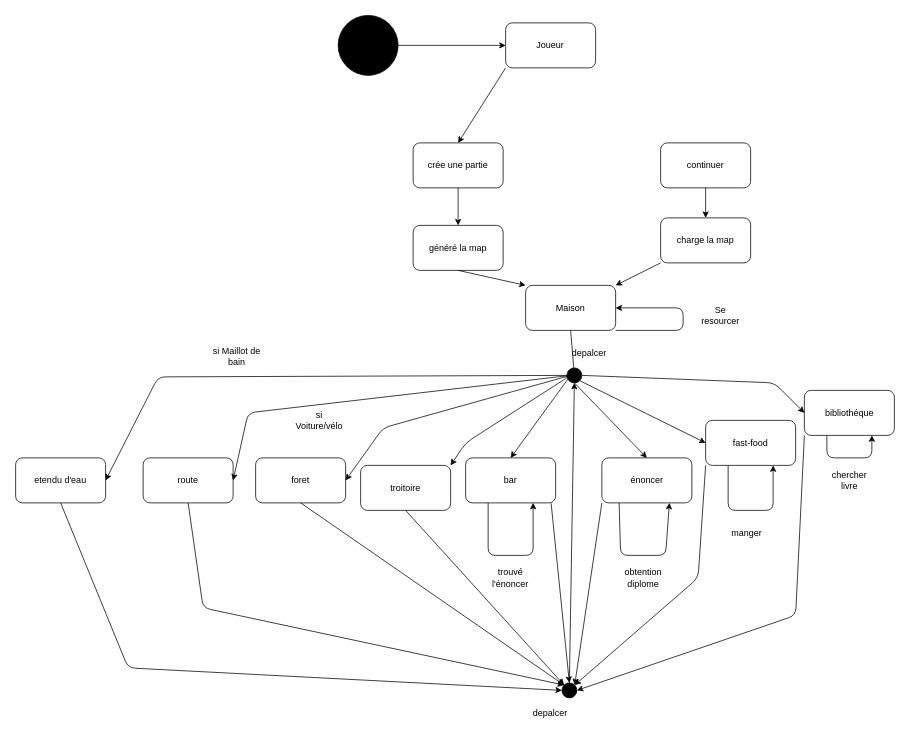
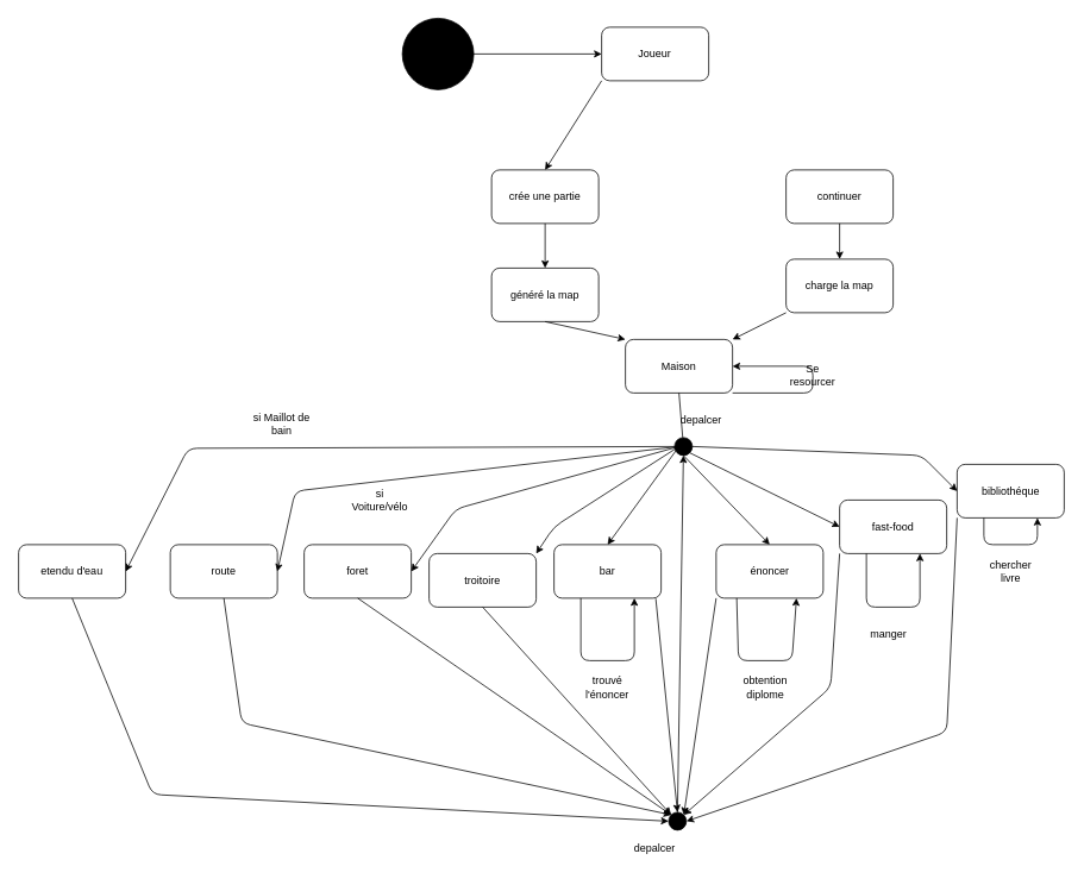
  <mxCell id="0" />
  <mxCell id="1" parent="0" />
  <mxCell id="2" value="" style="ellipse;whiteSpace=wrap;html=1;aspect=fixed;fillColor=#000000;" vertex="1" parent="1"><mxGeometry x="450" y="20" width="80" height="80" as="geometry" /></mxCell>
  <mxCell id="3" value="Joueur" style="rounded=1;whiteSpace=wrap;html=1;" vertex="1" parent="1"><mxGeometry x="673.34" y="30" width="120" height="60" as="geometry" /></mxCell>
  <mxCell id="4" value="" style="endArrow=classic;html=1;exitX=1;exitY=0.5;exitDx=0;exitDy=0;entryX=0;entryY=0.5;entryDx=0;entryDy=0;" edge="1" parent="1" source="2" target="3"><mxGeometry width="50" height="50" relative="1" as="geometry"><mxPoint x="540" y="50" as="sourcePoint" /><mxPoint x="840" y="340" as="targetPoint" /></mxGeometry></mxCell>
  <mxCell id="5" value="charge la map" style="rounded=1;whiteSpace=wrap;html=1;fillColor=#FFFFFF;" vertex="1" parent="1"><mxGeometry x="880" y="290" width="120" height="60" as="geometry" /></mxCell>
  <mxCell id="6" value="généré la map" style="rounded=1;whiteSpace=wrap;html=1;fillColor=#FFFFFF;" vertex="1" parent="1"><mxGeometry x="550" y="300" width="120" height="60" as="geometry" /></mxCell>
  <mxCell id="7" value="Maison" style="rounded=1;whiteSpace=wrap;html=1;fillColor=#FFFFFF;" vertex="1" parent="1"><mxGeometry x="700" y="380" width="120" height="60" as="geometry" /></mxCell>
  <mxCell id="8" value="" style="endArrow=classic;html=1;exitX=0.5;exitY=1;exitDx=0;exitDy=0;entryX=0;entryY=0;entryDx=0;entryDy=0;" edge="1" parent="1" source="6" target="7"><mxGeometry width="50" height="50" relative="1" as="geometry"><mxPoint x="750" y="380" as="sourcePoint" /><mxPoint x="800" y="330" as="targetPoint" /></mxGeometry></mxCell>
  <mxCell id="9" value="" style="endArrow=classic;html=1;entryX=1;entryY=0;entryDx=0;entryDy=0;exitX=0;exitY=1;exitDx=0;exitDy=0;" edge="1" parent="1" source="5" target="7"><mxGeometry width="50" height="50" relative="1" as="geometry"><mxPoint x="750" y="380" as="sourcePoint" /><mxPoint x="800" y="330" as="targetPoint" /></mxGeometry></mxCell>
  <mxCell id="10" value="" style="endArrow=classic;html=1;entryX=1;entryY=0.5;entryDx=0;entryDy=0;exitX=1;exitY=1;exitDx=0;exitDy=0;" edge="1" parent="1" source="7" target="7"><mxGeometry width="50" height="50" relative="1" as="geometry"><mxPoint x="750" y="610" as="sourcePoint" /><mxPoint x="800" y="560" as="targetPoint" /><Array as="points"><mxPoint x="910" y="440" /><mxPoint x="910" y="410" /></Array></mxGeometry></mxCell>
- <mxCell id="11" value="Se resourcer" style="text;html=1;strokeColor=none;fillColor=none;align=center;verticalAlign=middle;whiteSpace=wrap;rounded=0;" vertex="1" parent="1"><mxGeometry x="930" y="400" width="60" height="40" as="geometry" /></mxCell>
+ <mxCell id="11" value="Se resourcer" style="text;html=1;strokeColor=none;fillColor=none;align=center;verticalAlign=middle;whiteSpace=wrap;rounded=0;" vertex="1" parent="1"><mxGeometry x="880" y="400" width="60" height="40" as="geometry" /></mxCell>
  <mxCell id="12" value="bibliothéque" style="rounded=1;whiteSpace=wrap;html=1;fillColor=#FFFFFF;" vertex="1" parent="1"><mxGeometry x="1071.66" y="520" width="120" height="60" as="geometry" /></mxCell>
  <mxCell id="13" value="depalcer" style="text;html=1;strokeColor=none;fillColor=none;align=center;verticalAlign=middle;whiteSpace=wrap;rounded=0;" vertex="1" parent="1"><mxGeometry x="750" y="450" width="70" height="40" as="geometry" /></mxCell>
  <mxCell id="14" value="fast-food" style="rounded=1;whiteSpace=wrap;html=1;fillColor=#FFFFFF;" vertex="1" parent="1"><mxGeometry x="940" y="560" width="120" height="60" as="geometry" /></mxCell>
  <mxCell id="15" value="" style="endArrow=none;html=1;exitX=0.5;exitY=1;exitDx=0;exitDy=0;" edge="1" parent="1" source="41"><mxGeometry width="50" height="50" relative="1" as="geometry"><mxPoint x="750" y="490" as="sourcePoint" /><mxPoint x="760" y="500" as="targetPoint" /></mxGeometry></mxCell>
  <mxCell id="16" value="énoncer" style="rounded=1;whiteSpace=wrap;html=1;fillColor=#FFFFFF;" vertex="1" parent="1"><mxGeometry x="801.66" y="610" width="120" height="60" as="geometry" /></mxCell>
  <mxCell id="17" value="bar" style="rounded=1;whiteSpace=wrap;html=1;fillColor=#FFFFFF;" vertex="1" parent="1"><mxGeometry x="620" y="610" width="120" height="60" as="geometry" /></mxCell>
  <mxCell id="18" value="" style="endArrow=classic;html=1;entryX=0;entryY=0.5;entryDx=0;entryDy=0;exitX=1;exitY=0.5;exitDx=0;exitDy=0;" edge="1" parent="1" source="41" target="12"><mxGeometry width="50" height="50" relative="1" as="geometry"><mxPoint x="811.66" y="500" as="sourcePoint" /><mxPoint x="891.66" y="510" as="targetPoint" /><Array as="points"><mxPoint x="1031.66" y="510" /></Array></mxGeometry></mxCell>
  <mxCell id="19" value="" style="endArrow=classic;html=1;entryX=0;entryY=0.5;entryDx=0;entryDy=0;exitX=1;exitY=1;exitDx=0;exitDy=0;" edge="1" parent="1" source="41" target="14"><mxGeometry width="50" height="50" relative="1" as="geometry"><mxPoint x="811.66" y="500" as="sourcePoint" /><mxPoint x="901.66" y="440" as="targetPoint" /></mxGeometry></mxCell>
  <mxCell id="20" value="" style="endArrow=classic;html=1;entryX=0.5;entryY=0;entryDx=0;entryDy=0;exitX=0.5;exitY=1;exitDx=0;exitDy=0;" edge="1" parent="1" source="41" target="16"><mxGeometry width="50" height="50" relative="1" as="geometry"><mxPoint x="811.66" y="500" as="sourcePoint" /><mxPoint x="911.66" y="450" as="targetPoint" /></mxGeometry></mxCell>
  <mxCell id="21" value="" style="endArrow=classic;html=1;entryX=0.5;entryY=0;entryDx=0;entryDy=0;" edge="1" parent="1" target="17"><mxGeometry width="50" height="50" relative="1" as="geometry"><mxPoint x="760" y="500" as="sourcePoint" /><mxPoint x="870" y="460" as="targetPoint" /></mxGeometry></mxCell>
  <mxCell id="22" value="troitoire" style="rounded=1;whiteSpace=wrap;html=1;fillColor=#FFFFFF;" vertex="1" parent="1"><mxGeometry x="480" y="620" width="120" height="60" as="geometry" /></mxCell>
  <mxCell id="23" value="route" style="rounded=1;whiteSpace=wrap;html=1;fillColor=#FFFFFF;" vertex="1" parent="1"><mxGeometry x="190" y="610" width="120" height="60" as="geometry" /></mxCell>
  <mxCell id="24" value="foret" style="rounded=1;whiteSpace=wrap;html=1;fillColor=#FFFFFF;" vertex="1" parent="1"><mxGeometry x="340" y="610" width="120" height="60" as="geometry" /></mxCell>
  <mxCell id="25" value="" style="endArrow=classic;html=1;entryX=1;entryY=0;entryDx=0;entryDy=0;" edge="1" parent="1" target="22"><mxGeometry width="50" height="50" relative="1" as="geometry"><mxPoint x="760" y="500" as="sourcePoint" /><mxPoint x="970" y="440" as="targetPoint" /><Array as="points"><mxPoint x="620" y="590" /></Array></mxGeometry></mxCell>
  <mxCell id="26" value="" style="endArrow=classic;html=1;entryX=1;entryY=0.5;entryDx=0;entryDy=0;" edge="1" parent="1" target="23"><mxGeometry width="50" height="50" relative="1" as="geometry"><mxPoint x="760" y="500" as="sourcePoint" /><mxPoint x="970" y="440" as="targetPoint" /><Array as="points"><mxPoint x="330" y="550" /></Array></mxGeometry></mxCell>
  <mxCell id="27" value="" style="endArrow=classic;html=1;entryX=1;entryY=0.5;entryDx=0;entryDy=0;" edge="1" parent="1" target="24"><mxGeometry width="50" height="50" relative="1" as="geometry"><mxPoint x="760" y="500" as="sourcePoint" /><mxPoint x="970" y="440" as="targetPoint" /><Array as="points"><mxPoint x="510" y="570" /></Array></mxGeometry></mxCell>
  <mxCell id="28" value="" style="endArrow=classic;html=1;entryX=0.75;entryY=1;entryDx=0;entryDy=0;exitX=0.25;exitY=1;exitDx=0;exitDy=0;" edge="1" parent="1" source="12" target="12"><mxGeometry width="50" height="50" relative="1" as="geometry"><mxPoint x="1091.66" y="600" as="sourcePoint" /><mxPoint x="1141.66" y="570" as="targetPoint" /><Array as="points"><mxPoint x="1101.66" y="610" /><mxPoint x="1161.66" y="610" /></Array></mxGeometry></mxCell>
  <mxCell id="29" value="chercher livre" style="text;html=1;strokeColor=none;fillColor=none;align=center;verticalAlign=middle;whiteSpace=wrap;rounded=0;" vertex="1" parent="1"><mxGeometry x="1096.66" y="620" width="70" height="40" as="geometry" /></mxCell>
  <mxCell id="30" value="" style="endArrow=classic;html=1;entryX=0.75;entryY=1;entryDx=0;entryDy=0;exitX=0.25;exitY=1;exitDx=0;exitDy=0;" edge="1" parent="1" source="14" target="14"><mxGeometry width="50" height="50" relative="1" as="geometry"><mxPoint x="951.66" y="620" as="sourcePoint" /><mxPoint x="1011.66" y="620" as="targetPoint" /><Array as="points"><mxPoint x="970" y="680" /><mxPoint x="1030" y="680" /></Array></mxGeometry></mxCell>
  <mxCell id="31" value="manger" style="text;html=1;strokeColor=none;fillColor=none;align=center;verticalAlign=middle;whiteSpace=wrap;rounded=0;" vertex="1" parent="1"><mxGeometry x="960" y="690" width="70" height="40" as="geometry" /></mxCell>
  <mxCell id="32" value="" style="endArrow=classic;html=1;entryX=0.75;entryY=1;entryDx=0;entryDy=0;exitX=0.192;exitY=1;exitDx=0;exitDy=0;exitPerimeter=0;" edge="1" parent="1" source="16" target="16"><mxGeometry width="50" height="50" relative="1" as="geometry"><mxPoint x="826.66" y="680" as="sourcePoint" /><mxPoint x="886.66" y="680" as="targetPoint" /><Array as="points"><mxPoint x="826.66" y="740" /><mxPoint x="886.66" y="740" /></Array></mxGeometry></mxCell>
  <mxCell id="33" value="obtention diplome" style="text;html=1;strokeColor=none;fillColor=none;align=center;verticalAlign=middle;whiteSpace=wrap;rounded=0;" vertex="1" parent="1"><mxGeometry x="821.66" y="750" width="70" height="40" as="geometry" /></mxCell>
  <mxCell id="34" value="" style="endArrow=classic;html=1;entryX=0.75;entryY=1;entryDx=0;entryDy=0;exitX=0.25;exitY=1;exitDx=0;exitDy=0;" edge="1" parent="1" source="17" target="17"><mxGeometry width="50" height="50" relative="1" as="geometry"><mxPoint x="650" y="680" as="sourcePoint" /><mxPoint x="710" y="680" as="targetPoint" /><Array as="points"><mxPoint x="650" y="740" /><mxPoint x="710" y="740" /></Array></mxGeometry></mxCell>
  <mxCell id="35" value="trouvé l'énoncer" style="text;html=1;strokeColor=none;fillColor=none;align=center;verticalAlign=middle;whiteSpace=wrap;rounded=0;" vertex="1" parent="1"><mxGeometry x="645" y="750" width="70" height="40" as="geometry" /></mxCell>
  <mxCell id="36" value="etendu d'eau" style="rounded=1;whiteSpace=wrap;html=1;fillColor=#FFFFFF;" vertex="1" parent="1"><mxGeometry x="20" y="610" width="120" height="60" as="geometry" /></mxCell>
  <mxCell id="37" value="" style="endArrow=classic;html=1;entryX=1;entryY=0.5;entryDx=0;entryDy=0;" edge="1" parent="1" source="41" target="36"><mxGeometry width="50" height="50" relative="1" as="geometry"><mxPoint x="760" y="500" as="sourcePoint" /><mxPoint x="970" y="420" as="targetPoint" /><Array as="points"><mxPoint x="210" y="502" /></Array></mxGeometry></mxCell>
  <mxCell id="38" value="" style="ellipse;whiteSpace=wrap;html=1;aspect=fixed;fillColor=#000000;" vertex="1" parent="1"><mxGeometry x="748.34" y="910" width="20" height="20" as="geometry" /></mxCell>
  <mxCell id="39" value="depalcer" style="text;html=1;strokeColor=none;fillColor=none;align=center;verticalAlign=middle;whiteSpace=wrap;rounded=0;" vertex="1" parent="1"><mxGeometry x="698.34" y="930" width="70" height="40" as="geometry" /></mxCell>
  <mxCell id="40" value="" style="endArrow=classic;html=1;exitX=0.5;exitY=1;exitDx=0;exitDy=0;entryX=0;entryY=0.5;entryDx=0;entryDy=0;" edge="1" parent="1" source="36" target="38"><mxGeometry width="50" height="50" relative="1" as="geometry"><mxPoint x="620" y="830" as="sourcePoint" /><mxPoint x="670" y="780" as="targetPoint" /><Array as="points"><mxPoint x="170" y="890" /></Array></mxGeometry></mxCell>
  <mxCell id="41" value="" style="ellipse;whiteSpace=wrap;html=1;aspect=fixed;fillColor=#000000;" vertex="1" parent="1"><mxGeometry x="755" y="490" width="20" height="20" as="geometry" /></mxCell>
  <mxCell id="42" value="" style="endArrow=none;html=1;exitX=0.5;exitY=1;exitDx=0;exitDy=0;" edge="1" parent="1" source="7" target="41"><mxGeometry width="50" height="50" relative="1" as="geometry"><mxPoint x="760" y="440" as="sourcePoint" /><mxPoint x="760" y="500" as="targetPoint" /></mxGeometry></mxCell>
  <mxCell id="43" value="" style="endArrow=classic;html=1;exitX=0.5;exitY=1;exitDx=0;exitDy=0;entryX=0;entryY=0;entryDx=0;entryDy=0;" edge="1" parent="1" source="23" target="38"><mxGeometry width="50" height="50" relative="1" as="geometry"><mxPoint x="620" y="640" as="sourcePoint" /><mxPoint x="670" y="590" as="targetPoint" /><Array as="points"><mxPoint x="270" y="810" /></Array></mxGeometry></mxCell>
  <mxCell id="44" value="" style="endArrow=classic;html=1;exitX=0.5;exitY=1;exitDx=0;exitDy=0;entryX=0;entryY=0;entryDx=0;entryDy=0;" edge="1" parent="1" source="24" target="38"><mxGeometry width="50" height="50" relative="1" as="geometry"><mxPoint x="620" y="640" as="sourcePoint" /><mxPoint x="670" y="590" as="targetPoint" /></mxGeometry></mxCell>
  <mxCell id="45" value="" style="endArrow=classic;html=1;exitX=0.5;exitY=1;exitDx=0;exitDy=0;entryX=0;entryY=0;entryDx=0;entryDy=0;" edge="1" parent="1" source="22" target="38"><mxGeometry width="50" height="50" relative="1" as="geometry"><mxPoint x="620" y="640" as="sourcePoint" /><mxPoint x="670" y="590" as="targetPoint" /></mxGeometry></mxCell>
  <mxCell id="46" value="" style="endArrow=classic;html=1;exitX=0.5;exitY=0;exitDx=0;exitDy=0;entryX=0.5;entryY=1;entryDx=0;entryDy=0;" edge="1" parent="1" source="38" target="41"><mxGeometry width="50" height="50" relative="1" as="geometry"><mxPoint x="620" y="640" as="sourcePoint" /><mxPoint x="670" y="590" as="targetPoint" /></mxGeometry></mxCell>
  <mxCell id="47" value="" style="endArrow=classic;html=1;exitX=0.95;exitY=1.008;exitDx=0;exitDy=0;exitPerimeter=0;entryX=0.5;entryY=0;entryDx=0;entryDy=0;" edge="1" parent="1" source="17" target="38"><mxGeometry width="50" height="50" relative="1" as="geometry"><mxPoint x="620" y="640" as="sourcePoint" /><mxPoint x="670" y="590" as="targetPoint" /></mxGeometry></mxCell>
  <mxCell id="48" value="" style="endArrow=classic;html=1;entryX=1;entryY=0;entryDx=0;entryDy=0;exitX=0;exitY=1;exitDx=0;exitDy=0;" edge="1" parent="1" source="16" target="38"><mxGeometry width="50" height="50" relative="1" as="geometry"><mxPoint x="620" y="640" as="sourcePoint" /><mxPoint x="670" y="590" as="targetPoint" /></mxGeometry></mxCell>
  <mxCell id="49" value="" style="endArrow=classic;html=1;exitX=0;exitY=1;exitDx=0;exitDy=0;entryX=1;entryY=0;entryDx=0;entryDy=0;" edge="1" parent="1" source="14" target="38"><mxGeometry width="50" height="50" relative="1" as="geometry"><mxPoint x="620" y="640" as="sourcePoint" /><mxPoint x="670" y="590" as="targetPoint" /><Array as="points"><mxPoint x="930" y="770" /></Array></mxGeometry></mxCell>
  <mxCell id="50" value="" style="endArrow=classic;html=1;entryX=1;entryY=0.5;entryDx=0;entryDy=0;exitX=0;exitY=1;exitDx=0;exitDy=0;" edge="1" parent="1" source="12" target="38"><mxGeometry width="50" height="50" relative="1" as="geometry"><mxPoint x="620" y="640" as="sourcePoint" /><mxPoint x="670" y="590" as="targetPoint" /><Array as="points"><mxPoint x="1060" y="820" /></Array></mxGeometry></mxCell>
  <mxCell id="51" value="si Maillot de bain" style="text;html=1;strokeColor=none;fillColor=none;align=center;verticalAlign=middle;whiteSpace=wrap;rounded=0;" vertex="1" parent="1"><mxGeometry x="270" y="450" width="90" height="50" as="geometry" /></mxCell>
  <mxCell id="52" value="si Voiture/vélo" style="text;html=1;strokeColor=none;fillColor=none;align=center;verticalAlign=middle;whiteSpace=wrap;rounded=0;" vertex="1" parent="1"><mxGeometry x="390" y="540" width="70" height="40" as="geometry" /></mxCell>
  <mxCell id="53" value="crée une partie" style="rounded=1;whiteSpace=wrap;html=1;fillColor=#FFFFFF;" vertex="1" parent="1"><mxGeometry x="550" y="190" width="120" height="60" as="geometry" /></mxCell>
  <mxCell id="54" value="continuer" style="rounded=1;whiteSpace=wrap;html=1;fillColor=#FFFFFF;" vertex="1" parent="1"><mxGeometry x="880" y="190" width="120" height="60" as="geometry" /></mxCell>
  <mxCell id="55" value="" style="endArrow=classic;html=1;exitX=0;exitY=1;exitDx=0;exitDy=0;entryX=0.5;entryY=0;entryDx=0;entryDy=0;" edge="1" parent="1" source="3" target="53"><mxGeometry width="50" height="50" relative="1" as="geometry"><mxPoint x="620" y="180" as="sourcePoint" /><mxPoint x="670" y="130" as="targetPoint" /></mxGeometry></mxCell>
  <mxCell id="56" value="" style="endArrow=classic;html=1;entryX=0.5;entryY=0;entryDx=0;entryDy=0;exitX=0.5;exitY=1;exitDx=0;exitDy=0;" edge="1" parent="1" source="53" target="6"><mxGeometry width="50" height="50" relative="1" as="geometry"><mxPoint x="620" y="180" as="sourcePoint" /><mxPoint x="670" y="130" as="targetPoint" /></mxGeometry></mxCell>
  <mxCell id="57" value="" style="endArrow=classic;html=1;entryX=0.5;entryY=0;entryDx=0;entryDy=0;exitX=0.5;exitY=1;exitDx=0;exitDy=0;" edge="1" parent="1" source="54" target="5"><mxGeometry width="50" height="50" relative="1" as="geometry"><mxPoint x="620" y="180" as="sourcePoint" /><mxPoint x="670" y="130" as="targetPoint" /></mxGeometry></mxCell>
